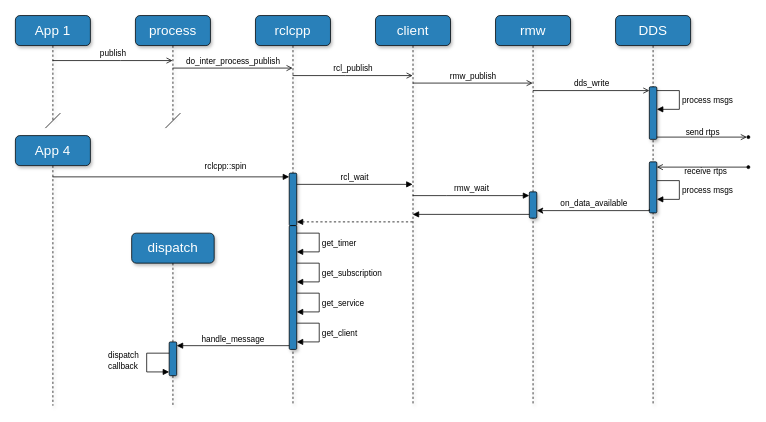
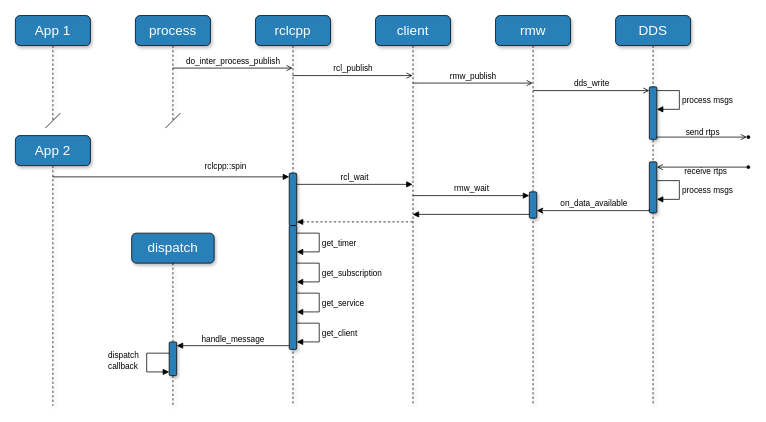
  <mxCell id="0" />
  <mxCell id="1" parent="0" />
  <mxCell id="2" value="rclcpp" style="shape=umlLifeline;perimeter=lifelinePerimeter;whiteSpace=wrap;html=1;container=1;dropTarget=0;collapsible=0;recursiveResize=0;outlineConnect=0;portConstraint=eastwest;newEdgeStyle={&quot;edgeStyle&quot;:&quot;elbowEdgeStyle&quot;,&quot;elbow&quot;:&quot;vertical&quot;,&quot;curved&quot;:0,&quot;rounded&quot;:0};rounded=1;shadow=1;strokeWidth=1;align=center;verticalAlign=middle;fontFamily=Helvetica;fontSize=18;fontColor=#FFFFFF;fillColor=#2980B9;gradientColor=none;gradientDirection=east;strokeColor=default;labelBackgroundColor=none;" parent="1" vertex="1"><mxGeometry x="340" y="20" width="100" height="520" as="geometry" /></mxCell>
  <mxCell id="3" value="" style="html=1;points=[[0,0,0,0,5],[0,1,0,0,-5],[1,0,0,0,5],[1,1,0,0,-5]];perimeter=orthogonalPerimeter;outlineConnect=0;targetShapes=umlLifeline;portConstraint=eastwest;newEdgeStyle={&quot;curved&quot;:0,&quot;rounded&quot;:0};fillColor=#2980B9;rounded=1;shadow=1;strokeWidth=1;align=center;verticalAlign=middle;fontFamily=Helvetica;fontSize=18;fontColor=#FFFFFF;gradientColor=none;gradientDirection=east;strokeColor=default;labelBackgroundColor=none;" parent="2" vertex="1"><mxGeometry x="45" y="210" width="10" height="70" as="geometry" /></mxCell>
  <mxCell id="4" value="" style="html=1;points=[[0,0,0,0,5],[0,1,0,0,-5],[1,0,0,0,5],[1,1,0,0,-5]];perimeter=orthogonalPerimeter;outlineConnect=0;targetShapes=umlLifeline;portConstraint=eastwest;newEdgeStyle={&quot;curved&quot;:0,&quot;rounded&quot;:0};fillColor=#2980B9;rounded=1;shadow=1;strokeWidth=1;align=center;verticalAlign=middle;fontFamily=Helvetica;fontSize=18;fontColor=#FFFFFF;gradientColor=none;gradientDirection=east;strokeColor=default;labelBackgroundColor=none;" parent="2" vertex="1"><mxGeometry x="45" y="280" width="10" height="165" as="geometry" /></mxCell>
  <mxCell id="5" value="get_timer" style="html=1;align=left;spacingLeft=2;endArrow=block;rounded=0;edgeStyle=orthogonalEdgeStyle;curved=0;rounded=0;labelBackgroundColor=none;" parent="2" source="4" edge="1"><mxGeometry relative="1" as="geometry"><mxPoint x="65" y="290" as="sourcePoint" /><Array as="points"><mxPoint x="85" y="290" /><mxPoint x="85" y="315" /></Array><mxPoint x="55.0" y="315" as="targetPoint" /></mxGeometry></mxCell>
  <mxCell id="6" value="App 1" style="shape=umlLifeline;perimeter=lifelinePerimeter;whiteSpace=wrap;html=1;container=1;dropTarget=0;collapsible=0;recursiveResize=0;outlineConnect=0;portConstraint=eastwest;newEdgeStyle={&quot;edgeStyle&quot;:&quot;elbowEdgeStyle&quot;,&quot;elbow&quot;:&quot;vertical&quot;,&quot;curved&quot;:0,&quot;rounded&quot;:0};rounded=1;shadow=1;strokeWidth=1;align=center;verticalAlign=middle;fontFamily=Helvetica;fontSize=18;fontColor=#FFFFFF;fillColor=#2980B9;gradientColor=none;gradientDirection=east;labelBackgroundColor=none;" parent="1" vertex="1"><mxGeometry x="20" y="20" width="100" height="140" as="geometry" /></mxCell>
  <mxCell id="7" value="client" style="shape=umlLifeline;perimeter=lifelinePerimeter;whiteSpace=wrap;html=1;container=1;dropTarget=0;collapsible=0;recursiveResize=0;outlineConnect=0;portConstraint=eastwest;newEdgeStyle={&quot;edgeStyle&quot;:&quot;elbowEdgeStyle&quot;,&quot;elbow&quot;:&quot;vertical&quot;,&quot;curved&quot;:0,&quot;rounded&quot;:0};rounded=1;shadow=1;strokeWidth=1;align=center;verticalAlign=middle;fontFamily=Helvetica;fontSize=18;fontColor=#FFFFFF;fillColor=#2980B9;gradientColor=none;gradientDirection=east;strokeColor=default;labelBackgroundColor=none;" parent="1" vertex="1"><mxGeometry x="500" y="20" width="100" height="520" as="geometry" /></mxCell>
  <mxCell id="8" value="rmw" style="shape=umlLifeline;perimeter=lifelinePerimeter;whiteSpace=wrap;html=1;container=1;dropTarget=0;collapsible=0;recursiveResize=0;outlineConnect=0;portConstraint=eastwest;newEdgeStyle={&quot;edgeStyle&quot;:&quot;elbowEdgeStyle&quot;,&quot;elbow&quot;:&quot;vertical&quot;,&quot;curved&quot;:0,&quot;rounded&quot;:0};rounded=1;shadow=1;strokeWidth=1;align=center;verticalAlign=middle;fontFamily=Helvetica;fontSize=18;fontColor=#FFFFFF;fillColor=#2980B9;gradientColor=none;gradientDirection=east;strokeColor=default;labelBackgroundColor=none;" parent="1" vertex="1"><mxGeometry x="660" y="20" width="100" height="520" as="geometry" /></mxCell>
  <mxCell id="9" value="" style="html=1;points=[[0,0,0,0,5],[0,1,0,0,-5],[1,0,0,0,5],[1,1,0,0,-5]];perimeter=orthogonalPerimeter;outlineConnect=0;targetShapes=umlLifeline;portConstraint=eastwest;newEdgeStyle={&quot;curved&quot;:0,&quot;rounded&quot;:0};fillColor=#2980B9;rounded=1;shadow=1;strokeWidth=1;align=center;verticalAlign=middle;fontFamily=Helvetica;fontSize=18;fontColor=#FFFFFF;gradientColor=none;gradientDirection=east;strokeColor=default;labelBackgroundColor=none;" parent="8" vertex="1"><mxGeometry x="45" y="235" width="10" height="35" as="geometry" /></mxCell>
  <mxCell id="10" value="DDS" style="shape=umlLifeline;perimeter=lifelinePerimeter;whiteSpace=wrap;html=1;container=1;dropTarget=0;collapsible=0;recursiveResize=0;outlineConnect=0;portConstraint=eastwest;newEdgeStyle={&quot;edgeStyle&quot;:&quot;elbowEdgeStyle&quot;,&quot;elbow&quot;:&quot;vertical&quot;,&quot;curved&quot;:0,&quot;rounded&quot;:0};rounded=1;shadow=1;strokeWidth=1;align=center;verticalAlign=middle;fontFamily=Helvetica;fontSize=18;fontColor=#FFFFFF;fillColor=#2980B9;gradientColor=none;gradientDirection=east;strokeColor=default;labelBackgroundColor=none;" parent="1" vertex="1"><mxGeometry x="820" y="20" width="100" height="520" as="geometry" /></mxCell>
  <mxCell id="11" value="" style="html=1;points=[[0,0,0,0,5],[0,1,0,0,-5],[1,0,0,0,5],[1,1,0,0,-5]];perimeter=orthogonalPerimeter;outlineConnect=0;targetShapes=umlLifeline;portConstraint=eastwest;newEdgeStyle={&quot;curved&quot;:0,&quot;rounded&quot;:0};fillColor=#2980B9;rounded=1;shadow=1;strokeWidth=1;align=center;verticalAlign=middle;fontFamily=Helvetica;fontSize=18;fontColor=#FFFFFF;gradientColor=none;gradientDirection=east;strokeColor=default;labelBackgroundColor=none;" parent="10" vertex="1"><mxGeometry x="45" y="95" width="10" height="70" as="geometry" /></mxCell>
  <mxCell id="12" value="process msgs" style="html=1;align=left;spacingLeft=2;endArrow=block;rounded=0;edgeStyle=orthogonalEdgeStyle;curved=0;rounded=0;exitX=1;exitY=0;exitDx=0;exitDy=5;exitPerimeter=0;labelBackgroundColor=none;" parent="10" source="11" target="11" edge="1"><mxGeometry relative="1" as="geometry"><mxPoint x="100" y="175" as="sourcePoint" /><Array as="points"><mxPoint x="55" y="100" /><mxPoint x="85" y="100" /><mxPoint x="85" y="125" /></Array><mxPoint x="105" y="205" as="targetPoint" /></mxGeometry></mxCell>
  <mxCell id="13" value="" style="html=1;points=[[0,0,0,0,5],[0,1,0,0,-5],[1,0,0,0,5],[1,1,0,0,-5]];perimeter=orthogonalPerimeter;outlineConnect=0;targetShapes=umlLifeline;portConstraint=eastwest;newEdgeStyle={&quot;curved&quot;:0,&quot;rounded&quot;:0};fillColor=#2980B9;rounded=1;shadow=1;strokeWidth=1;align=center;verticalAlign=middle;fontFamily=Helvetica;fontSize=18;fontColor=#FFFFFF;gradientColor=none;gradientDirection=east;strokeColor=default;labelBackgroundColor=none;" parent="10" vertex="1"><mxGeometry x="45" y="195" width="10" height="68" as="geometry" /></mxCell>
- <mxCell id="14" value="publish" style="html=1;verticalAlign=bottom;labelBackgroundColor=none;endArrow=open;endFill=0;rounded=0;" parent="1" source="6" target="36" edge="1"><mxGeometry width="160" relative="1" as="geometry"><mxPoint x="100" y="135" as="sourcePoint" /><mxPoint x="260" y="135" as="targetPoint" /><Array as="points"><mxPoint x="160" y="80" /></Array></mxGeometry></mxCell>
  <mxCell id="15" value="do_inter_process_publish" style="html=1;verticalAlign=bottom;labelBackgroundColor=none;endArrow=open;endFill=0;rounded=0;" parent="1" source="36" target="2" edge="1"><mxGeometry width="160" relative="1" as="geometry"><mxPoint x="249.855" y="90" as="sourcePoint" /><mxPoint x="429.5" y="90" as="targetPoint" /><Array as="points"><mxPoint x="365" y="90" /></Array></mxGeometry></mxCell>
  <mxCell id="16" value="rcl_publish" style="html=1;verticalAlign=bottom;labelBackgroundColor=none;endArrow=open;endFill=0;rounded=0;" parent="1" source="2" target="7" edge="1"><mxGeometry width="160" relative="1" as="geometry"><mxPoint x="490" y="100" as="sourcePoint" /><mxPoint x="650" y="100" as="targetPoint" /><Array as="points"><mxPoint x="460" y="100" /></Array></mxGeometry></mxCell>
  <mxCell id="17" value="rmw_publish" style="html=1;verticalAlign=bottom;labelBackgroundColor=none;endArrow=open;endFill=0;rounded=0;" parent="1" target="8" edge="1"><mxGeometry width="160" relative="1" as="geometry"><mxPoint x="549.855" y="110" as="sourcePoint" /><mxPoint x="720" y="110" as="targetPoint" /></mxGeometry></mxCell>
  <mxCell id="18" value="dds_write" style="html=1;verticalAlign=bottom;labelBackgroundColor=none;endArrow=open;endFill=0;rounded=0;entryX=0;entryY=0;entryDx=0;entryDy=5;entryPerimeter=0;" parent="1" target="11" edge="1"><mxGeometry width="160" relative="1" as="geometry"><mxPoint x="709.855" y="120" as="sourcePoint" /><mxPoint x="785" y="120" as="targetPoint" /></mxGeometry></mxCell>
  <mxCell id="19" value="dispatch" style="shape=umlLifeline;perimeter=lifelinePerimeter;whiteSpace=wrap;html=1;container=1;dropTarget=0;collapsible=0;recursiveResize=0;outlineConnect=0;portConstraint=eastwest;newEdgeStyle={&quot;edgeStyle&quot;:&quot;elbowEdgeStyle&quot;,&quot;elbow&quot;:&quot;vertical&quot;,&quot;curved&quot;:0,&quot;rounded&quot;:0};rounded=1;shadow=1;strokeWidth=1;align=center;verticalAlign=middle;fontFamily=Helvetica;fontSize=18;fontColor=#FFFFFF;fillColor=#2980B9;gradientColor=none;gradientDirection=east;labelBackgroundColor=none;" parent="1" vertex="1"><mxGeometry x="175" y="310" width="110" height="230" as="geometry" /></mxCell>
  <mxCell id="20" value="" style="html=1;points=[[0,0,0,0,5],[0,1,0,0,-5],[1,0,0,0,5],[1,1,0,0,-5]];perimeter=orthogonalPerimeter;outlineConnect=0;targetShapes=umlLifeline;portConstraint=eastwest;newEdgeStyle={&quot;curved&quot;:0,&quot;rounded&quot;:0};fillColor=#2980B9;rounded=1;shadow=1;strokeWidth=1;align=center;verticalAlign=middle;fontFamily=Helvetica;fontSize=18;fontColor=#FFFFFF;gradientColor=none;gradientDirection=east;strokeColor=default;labelBackgroundColor=none;" parent="19" vertex="1"><mxGeometry x="50" y="145" width="10" height="45" as="geometry" /></mxCell>
  <mxCell id="21" value="rcl_wait" style="html=1;verticalAlign=bottom;labelBackgroundColor=none;endArrow=block;endFill=1;rounded=0;" parent="1" edge="1"><mxGeometry width="160" relative="1" as="geometry"><mxPoint x="395" y="245" as="sourcePoint" /><mxPoint x="549.5" y="245" as="targetPoint" /></mxGeometry></mxCell>
  <mxCell id="22" value="" style="ellipse;html=1;fillColor=strokeColor;labelBackgroundColor=none;" parent="1" vertex="1"><mxGeometry x="995" y="180" width="4" height="4" as="geometry" /></mxCell>
  <mxCell id="23" value="" style="endArrow=open;html=1;rounded=0;align=center;verticalAlign=top;endFill=0;labelBackgroundColor=none;endSize=6;entryX=0;entryY=0.5;entryDx=0;entryDy=0;" parent="1" source="11" target="22" edge="1"><mxGeometry relative="1" as="geometry"><mxPoint x="895" y="163" as="sourcePoint" /><mxPoint x="975" y="163" as="targetPoint" /></mxGeometry></mxCell>
  <mxCell id="24" value="send rtps" style="edgeLabel;html=1;align=center;verticalAlign=middle;resizable=0;points=[];labelBackgroundColor=none;" parent="23" vertex="1" connectable="0"><mxGeometry x="-0.265" y="3" relative="1" as="geometry"><mxPoint x="16" y="-4" as="offset" /></mxGeometry></mxCell>
  <mxCell id="25" value="" style="ellipse;html=1;fillColor=strokeColor;labelBackgroundColor=none;" parent="1" vertex="1"><mxGeometry x="995" y="220" width="4" height="4" as="geometry" /></mxCell>
  <mxCell id="26" value="receive rtps" style="endArrow=open;html=1;rounded=0;align=center;verticalAlign=top;endFill=0;labelBackgroundColor=none;endSize=6;" parent="1" source="25" edge="1"><mxGeometry x="-0.083" y="-7" relative="1" as="geometry"><mxPoint x="875" y="222" as="targetPoint" /><mxPoint as="offset" /></mxGeometry></mxCell>
  <mxCell id="27" value="rmw_wait" style="html=1;verticalAlign=bottom;labelBackgroundColor=none;endArrow=block;endFill=1;rounded=0;entryX=0;entryY=0;entryDx=0;entryDy=5;entryPerimeter=0;" parent="1" source="7" target="9" edge="1"><mxGeometry width="160" relative="1" as="geometry"><mxPoint x="549.759" y="260" as="sourcePoint" /><mxPoint x="685" y="260" as="targetPoint" /><Array as="points"><mxPoint x="595" y="260" /></Array></mxGeometry></mxCell>
  <mxCell id="28" value="on_data_available" style="edgeStyle=orthogonalEdgeStyle;rounded=0;orthogonalLoop=1;jettySize=auto;html=1;curved=0;exitX=0;exitY=1;exitDx=0;exitDy=-5;exitPerimeter=0;labelBackgroundColor=none;" parent="1" source="13" target="9" edge="1"><mxGeometry y="-10" relative="1" as="geometry"><Array as="points"><mxPoint x="865" y="280" /></Array><mxPoint as="offset" /></mxGeometry></mxCell>
  <mxCell id="29" value="" style="html=1;verticalAlign=bottom;labelBackgroundColor=none;endArrow=block;endFill=1;rounded=0;exitX=0;exitY=1;exitDx=0;exitDy=-5;exitPerimeter=0;" parent="1" source="9" target="7" edge="1"><mxGeometry width="160" relative="1" as="geometry"><mxPoint x="670" y="305" as="sourcePoint" /><mxPoint x="590" y="305" as="targetPoint" /></mxGeometry></mxCell>
  <mxCell id="30" value="rclcpp::spin" style="html=1;verticalAlign=bottom;labelBackgroundColor=none;endArrow=block;endFill=1;rounded=0;entryX=0;entryY=0;entryDx=0;entryDy=5;entryPerimeter=0;" parent="1" source="41" target="3" edge="1"><mxGeometry x="0.461" y="5" width="160" relative="1" as="geometry"><mxPoint x="100" y="235" as="sourcePoint" /><mxPoint x="285" y="240" as="targetPoint" /><mxPoint as="offset" /></mxGeometry></mxCell>
  <mxCell id="31" value="" style="html=1;verticalAlign=bottom;labelBackgroundColor=none;endArrow=block;endFill=1;dashed=1;rounded=0;entryX=1;entryY=1;entryDx=0;entryDy=-5;entryPerimeter=0;" parent="1" source="7" target="3" edge="1"><mxGeometry width="160" relative="1" as="geometry"><mxPoint x="300" y="285" as="sourcePoint" /><mxPoint x="460" y="285" as="targetPoint" /></mxGeometry></mxCell>
  <mxCell id="32" value="get_subscription" style="html=1;align=left;spacingLeft=2;endArrow=block;rounded=0;edgeStyle=orthogonalEdgeStyle;curved=0;rounded=0;exitX=1;exitY=0;exitDx=0;exitDy=5;exitPerimeter=0;labelBackgroundColor=none;" parent="1" edge="1"><mxGeometry relative="1" as="geometry"><mxPoint x="395" y="350" as="sourcePoint" /><Array as="points"><mxPoint x="425" y="350" /><mxPoint x="425" y="375" /></Array><mxPoint x="395" y="375" as="targetPoint" /></mxGeometry></mxCell>
  <mxCell id="33" value="get_service" style="html=1;align=left;spacingLeft=2;endArrow=block;rounded=0;edgeStyle=orthogonalEdgeStyle;curved=0;rounded=0;exitX=1;exitY=0;exitDx=0;exitDy=5;exitPerimeter=0;labelBackgroundColor=none;" parent="1" edge="1"><mxGeometry relative="1" as="geometry"><mxPoint x="395" y="390" as="sourcePoint" /><Array as="points"><mxPoint x="425" y="390" /><mxPoint x="425" y="415" /></Array><mxPoint x="395" y="415" as="targetPoint" /></mxGeometry></mxCell>
  <mxCell id="34" value="get_client" style="html=1;align=left;spacingLeft=2;endArrow=block;rounded=0;edgeStyle=orthogonalEdgeStyle;curved=0;rounded=0;exitX=1;exitY=0;exitDx=0;exitDy=5;exitPerimeter=0;labelBackgroundColor=none;" parent="1" edge="1"><mxGeometry relative="1" as="geometry"><mxPoint x="395" y="430" as="sourcePoint" /><Array as="points"><mxPoint x="425" y="430" /><mxPoint x="425" y="455" /></Array><mxPoint x="395" y="455" as="targetPoint" /></mxGeometry></mxCell>
  <mxCell id="35" value="handle_message" style="html=1;verticalAlign=bottom;labelBackgroundColor=none;endArrow=block;endFill=1;rounded=0;exitX=0;exitY=1;exitDx=0;exitDy=-5;exitPerimeter=0;entryX=1;entryY=0;entryDx=0;entryDy=5;entryPerimeter=0;" parent="1" source="4" target="20" edge="1"><mxGeometry width="160" relative="1" as="geometry"><mxPoint x="380" y="475" as="sourcePoint" /><mxPoint x="260" y="460" as="targetPoint" /></mxGeometry></mxCell>
  <mxCell id="36" value="process" style="shape=umlLifeline;perimeter=lifelinePerimeter;whiteSpace=wrap;html=1;container=1;dropTarget=0;collapsible=0;recursiveResize=0;outlineConnect=0;portConstraint=eastwest;newEdgeStyle={&quot;edgeStyle&quot;:&quot;elbowEdgeStyle&quot;,&quot;elbow&quot;:&quot;vertical&quot;,&quot;curved&quot;:0,&quot;rounded&quot;:0};rounded=1;shadow=1;strokeWidth=1;align=center;verticalAlign=middle;fontFamily=Helvetica;fontSize=18;fontColor=#FFFFFF;fillColor=#2980B9;gradientColor=none;gradientDirection=east;labelBackgroundColor=none;" parent="1" vertex="1"><mxGeometry x="180" y="20" width="100" height="140" as="geometry" /></mxCell>
  <mxCell id="37" value="" style="endArrow=none;html=1;rounded=0;labelBackgroundColor=none;" parent="1" edge="1"><mxGeometry width="50" height="50" relative="1" as="geometry"><mxPoint x="220" y="170" as="sourcePoint" /><mxPoint x="240" y="150" as="targetPoint" /></mxGeometry></mxCell>
  <mxCell id="38" value="process msgs" style="html=1;align=left;spacingLeft=2;endArrow=block;rounded=0;edgeStyle=orthogonalEdgeStyle;curved=0;rounded=0;exitX=1;exitY=0;exitDx=0;exitDy=5;exitPerimeter=0;labelBackgroundColor=none;" parent="1" edge="1"><mxGeometry relative="1" as="geometry"><mxPoint x="875" y="240" as="sourcePoint" /><Array as="points"><mxPoint x="875" y="240" /><mxPoint x="905" y="240" /><mxPoint x="905" y="265" /></Array><mxPoint x="875" y="265" as="targetPoint" /></mxGeometry></mxCell>
  <mxCell id="39" value="dispatch&lt;br&gt;callback" style="html=1;align=left;spacingLeft=2;endArrow=block;rounded=0;edgeStyle=orthogonalEdgeStyle;curved=0;rounded=0;exitX=1;exitY=0;exitDx=0;exitDy=5;exitPerimeter=0;labelBackgroundColor=none;" parent="1" edge="1"><mxGeometry x="-0.059" y="-55" relative="1" as="geometry"><mxPoint x="225" y="470" as="sourcePoint" /><Array as="points"><mxPoint x="195" y="470" /><mxPoint x="195" y="495" /></Array><mxPoint x="225" y="495" as="targetPoint" /><mxPoint as="offset" /></mxGeometry></mxCell>
  <mxCell id="40" value="" style="endArrow=none;html=1;rounded=0;labelBackgroundColor=none;" parent="1" edge="1"><mxGeometry width="50" height="50" relative="1" as="geometry"><mxPoint x="60" y="170" as="sourcePoint" /><mxPoint x="80" y="150" as="targetPoint" /></mxGeometry></mxCell>
- <mxCell id="41" value="App 4" style="shape=umlLifeline;perimeter=lifelinePerimeter;whiteSpace=wrap;html=1;container=1;dropTarget=0;collapsible=0;recursiveResize=0;outlineConnect=0;portConstraint=eastwest;newEdgeStyle={&quot;edgeStyle&quot;:&quot;elbowEdgeStyle&quot;,&quot;elbow&quot;:&quot;vertical&quot;,&quot;curved&quot;:0,&quot;rounded&quot;:0};rounded=1;shadow=1;strokeWidth=1;align=center;verticalAlign=middle;fontFamily=Helvetica;fontSize=18;fontColor=#FFFFFF;fillColor=#2980B9;gradientColor=none;gradientDirection=east;labelBackgroundColor=none;" parent="1" vertex="1"><mxGeometry x="20" y="180" width="100" height="360" as="geometry" /></mxCell>
+ <mxCell id="41" value="App 2" style="shape=umlLifeline;perimeter=lifelinePerimeter;whiteSpace=wrap;html=1;container=1;dropTarget=0;collapsible=0;recursiveResize=0;outlineConnect=0;portConstraint=eastwest;newEdgeStyle={&quot;edgeStyle&quot;:&quot;elbowEdgeStyle&quot;,&quot;elbow&quot;:&quot;vertical&quot;,&quot;curved&quot;:0,&quot;rounded&quot;:0};rounded=1;shadow=1;strokeWidth=1;align=center;verticalAlign=middle;fontFamily=Helvetica;fontSize=18;fontColor=#FFFFFF;fillColor=#2980B9;gradientColor=none;gradientDirection=east;labelBackgroundColor=none;" parent="1" vertex="1"><mxGeometry x="20" y="180" width="100" height="360" as="geometry" /></mxCell>
